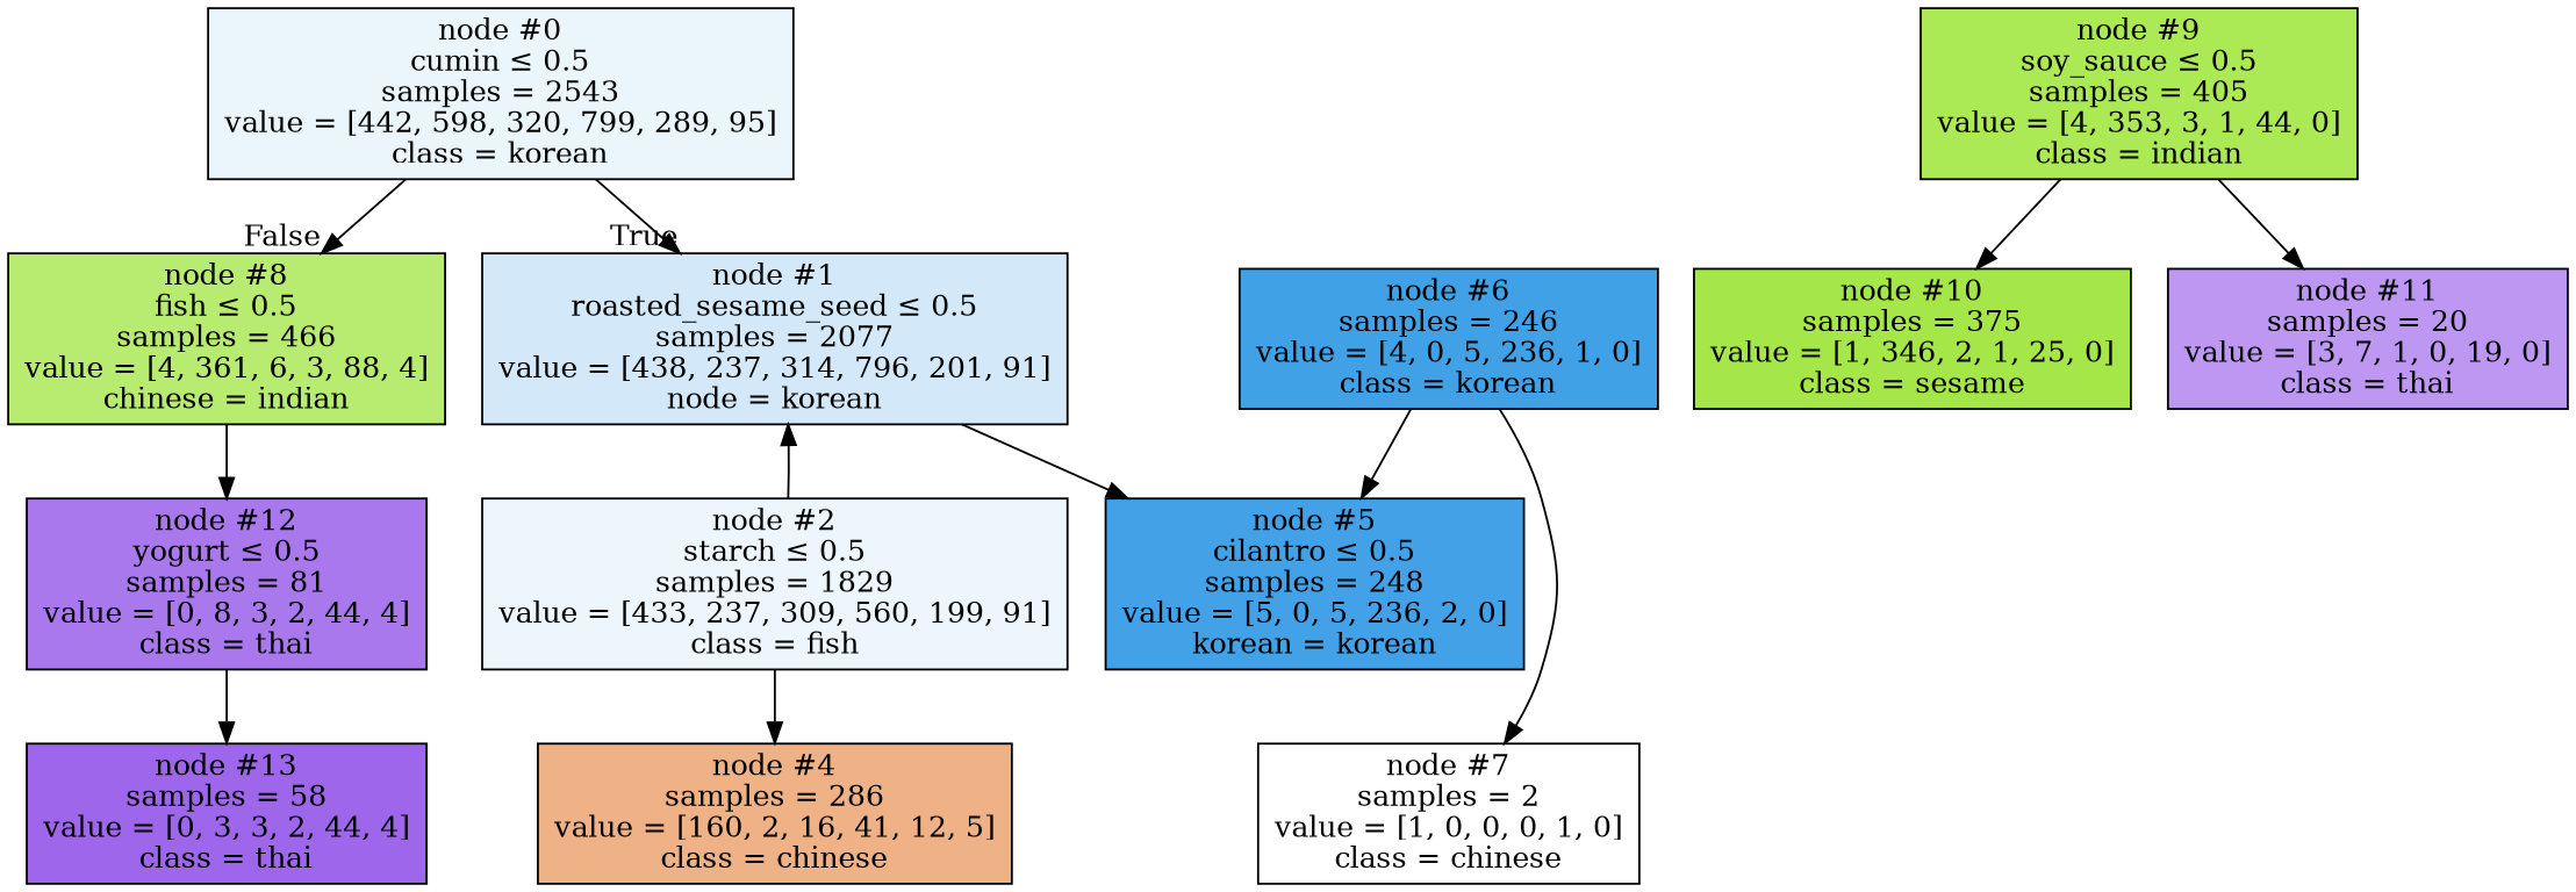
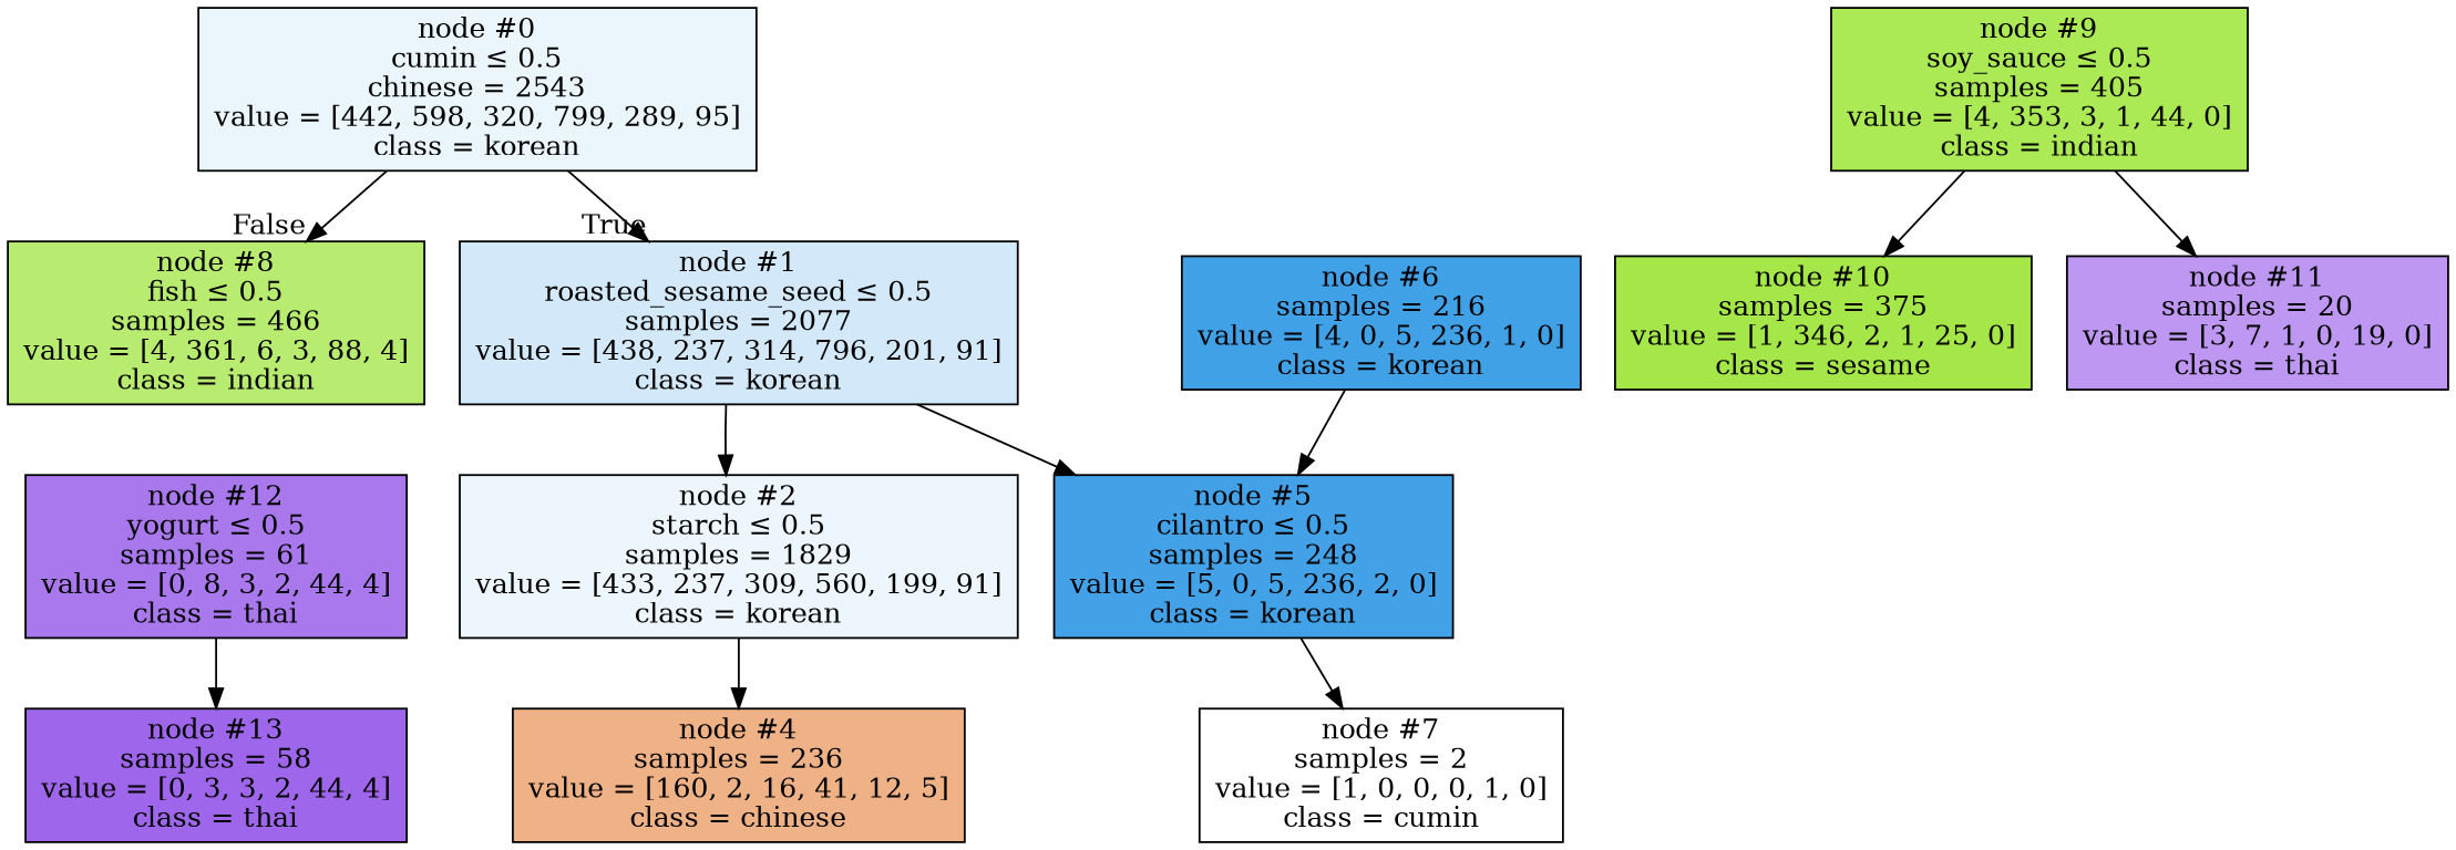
  digraph {
    node [color=black shape=box style=filled]
-   n1 [fillcolor="#399de51a" label=<node &#35;0<br/>cumin &le; 0.5<br/>samples = 2543<br/>value = [442, 598, 320, 799, 289, 95]<br/>class = korean>]
-   n2 [fillcolor="#399de538" label=<node &#35;1<br/>roasted_sesame_seed &le; 0.5<br/>samples = 2077<br/>value = [438, 237, 314, 796, 201, 91]<br/>node = korean>]
-   n3 [fillcolor="#9de539b8" label=<node &#35;8<br/>fish &le; 0.5<br/>samples = 466<br/>value = [4, 361, 6, 3, 88, 4]<br/>chinese = indian>]
-   n4 [fillcolor="#399de517" label=<node &#35;2<br/>starch &le; 0.5<br/>samples = 1829<br/>value = [433, 237, 309, 560, 199, 91]<br/>class = fish>]
-   n5 [fillcolor="#399de5f2" label=<node &#35;5<br/>cilantro &le; 0.5<br/>samples = 248<br/>value = [5, 0, 5, 236, 2, 0]<br/>korean = korean>]
-   n6 [fillcolor="#8139e5ad" label=<node &#35;12<br/>yogurt &le; 0.5<br/>samples = 81<br/>value = [0, 8, 3, 2, 44, 4]<br/>class = thai>]
-   n7 [fillcolor="#e581399c" label=<node &#35;4<br/>samples = 286<br/>value = [160, 2, 16, 41, 12, 5]<br/>class = chinese>]
-   n8 [fillcolor="#e5813900" label=<node &#35;7<br/>samples = 2<br/>value = [1, 0, 0, 0, 1, 0]<br/>class = chinese>]
-   n9 [fillcolor="#399de5f4" label=<node &#35;6<br/>samples = 246<br/>value = [4, 0, 5, 236, 1, 0]<br/>class = korean>]
+   n1 [fillcolor="#399de51a" label=<node &#35;0<br/>cumin &le; 0.5<br/>chinese = 2543<br/>value = [442, 598, 320, 799, 289, 95]<br/>class = korean>]
+   n2 [fillcolor="#399de538" label=<node &#35;1<br/>roasted_sesame_seed &le; 0.5<br/>samples = 2077<br/>value = [438, 237, 314, 796, 201, 91]<br/>class = korean>]
+   n3 [fillcolor="#9de539b8" label=<node &#35;8<br/>fish &le; 0.5<br/>samples = 466<br/>value = [4, 361, 6, 3, 88, 4]<br/>class = indian>]
+   n4 [fillcolor="#399de517" label=<node &#35;2<br/>starch &le; 0.5<br/>samples = 1829<br/>value = [433, 237, 309, 560, 199, 91]<br/>class = korean>]
+   n5 [fillcolor="#399de5f2" label=<node &#35;5<br/>cilantro &le; 0.5<br/>samples = 248<br/>value = [5, 0, 5, 236, 2, 0]<br/>class = korean>]
+   n6 [fillcolor="#8139e5ad" label=<node &#35;12<br/>yogurt &le; 0.5<br/>samples = 61<br/>value = [0, 8, 3, 2, 44, 4]<br/>class = thai>]
+   n7 [fillcolor="#e581399c" label=<node &#35;4<br/>samples = 236<br/>value = [160, 2, 16, 41, 12, 5]<br/>class = chinese>]
+   n8 [fillcolor="#e5813900" label=<node &#35;7<br/>samples = 2<br/>value = [1, 0, 0, 0, 1, 0]<br/>class = cumin>]
+   n9 [fillcolor="#399de5f4" label=<node &#35;6<br/>samples = 216<br/>value = [4, 0, 5, 236, 1, 0]<br/>class = korean>]
    n10 [fillcolor="#9de539da" label=<node &#35;9<br/>soy_sauce &le; 0.5<br/>samples = 405<br/>value = [4, 353, 3, 1, 44, 0]<br/>class = indian>]
    n11 [fillcolor="#9de539ea" label=<node &#35;10<br/>samples = 375<br/>value = [1, 346, 2, 1, 25, 0]<br/>class = sesame>]
    n12 [fillcolor="#8139e585" label=<node &#35;11<br/>samples = 20<br/>value = [3, 7, 1, 0, 19, 0]<br/>class = thai>]
    n13 [fillcolor="#8139e5c4" label=<node &#35;13<br/>samples = 58<br/>value = [0, 3, 3, 2, 44, 4]<br/>class = thai>]
    n1 -> n2 [headlabel=True labelangle=45 labeldistance=2.5]
    n1 -> n3 [headlabel=False labelangle=-45 labeldistance=2.5]
-   n4 -> n2
+   n2 -> n4
    n2 -> n5
-   n3 -> n6
    n4 -> n7
-   n9 -> n8
+   n5 -> n8
    n6 -> n13
    n9 -> n5
    n10 -> n11
    n10 -> n12
  }
